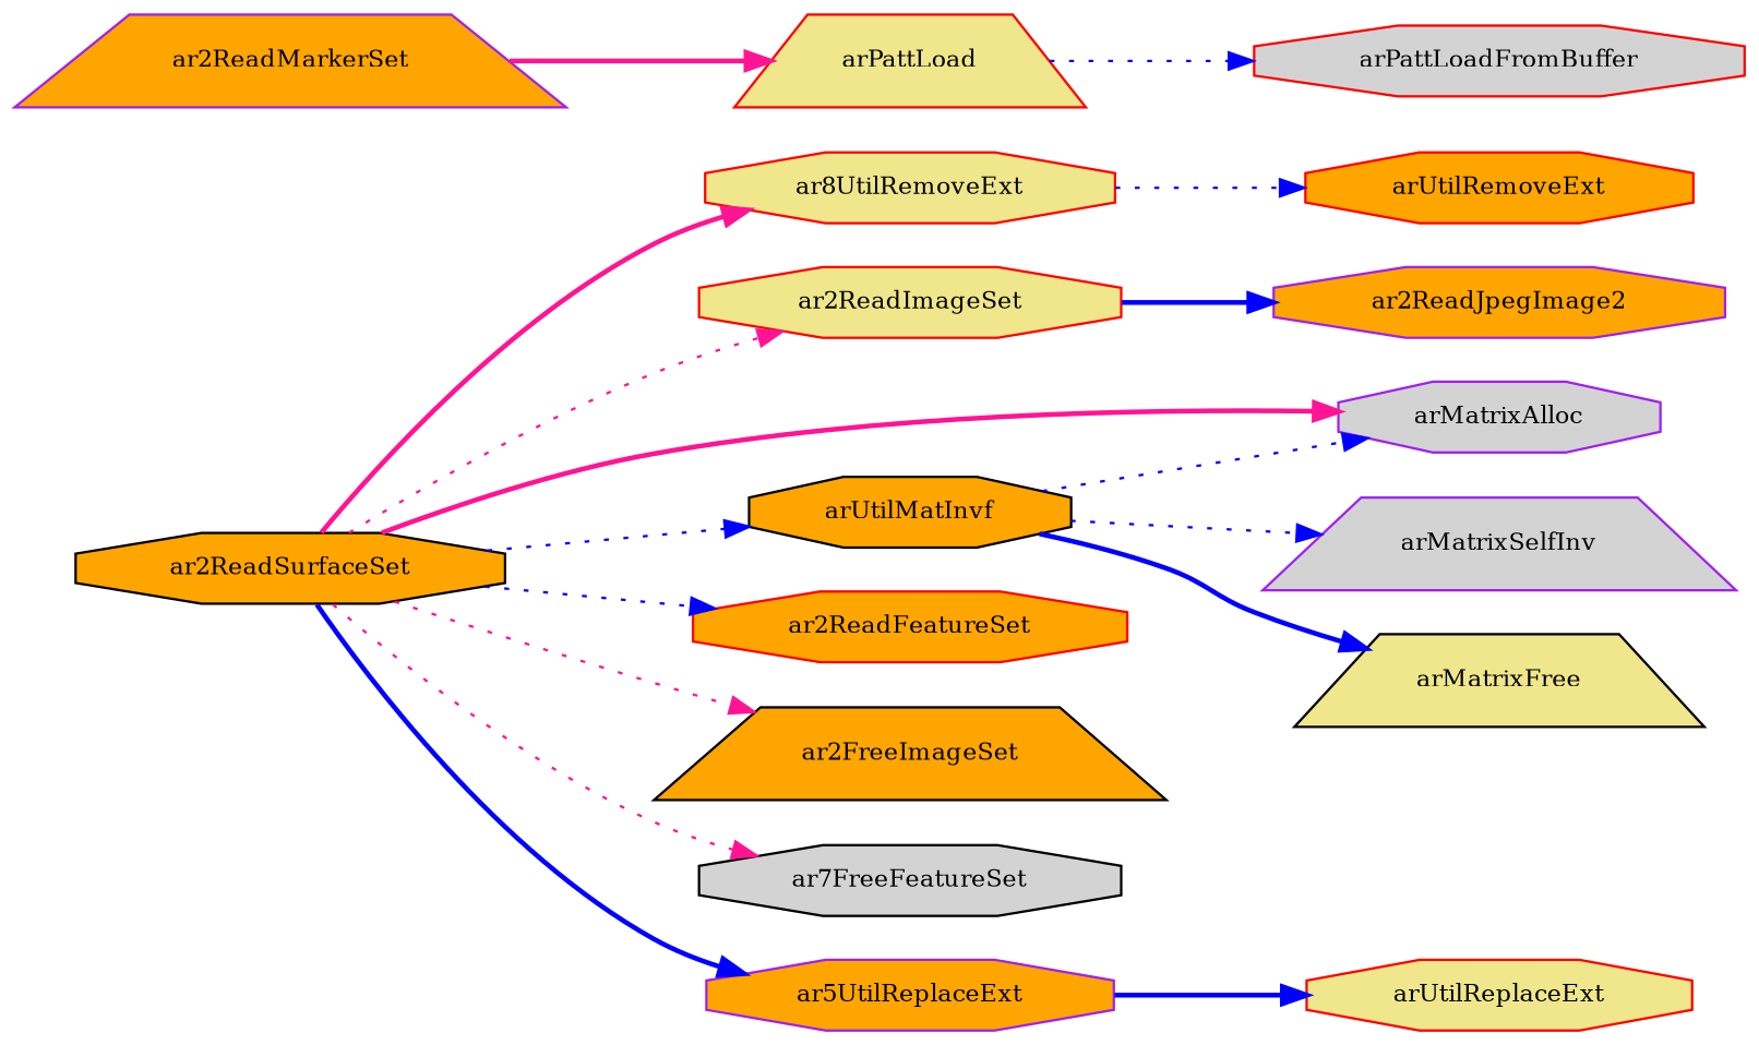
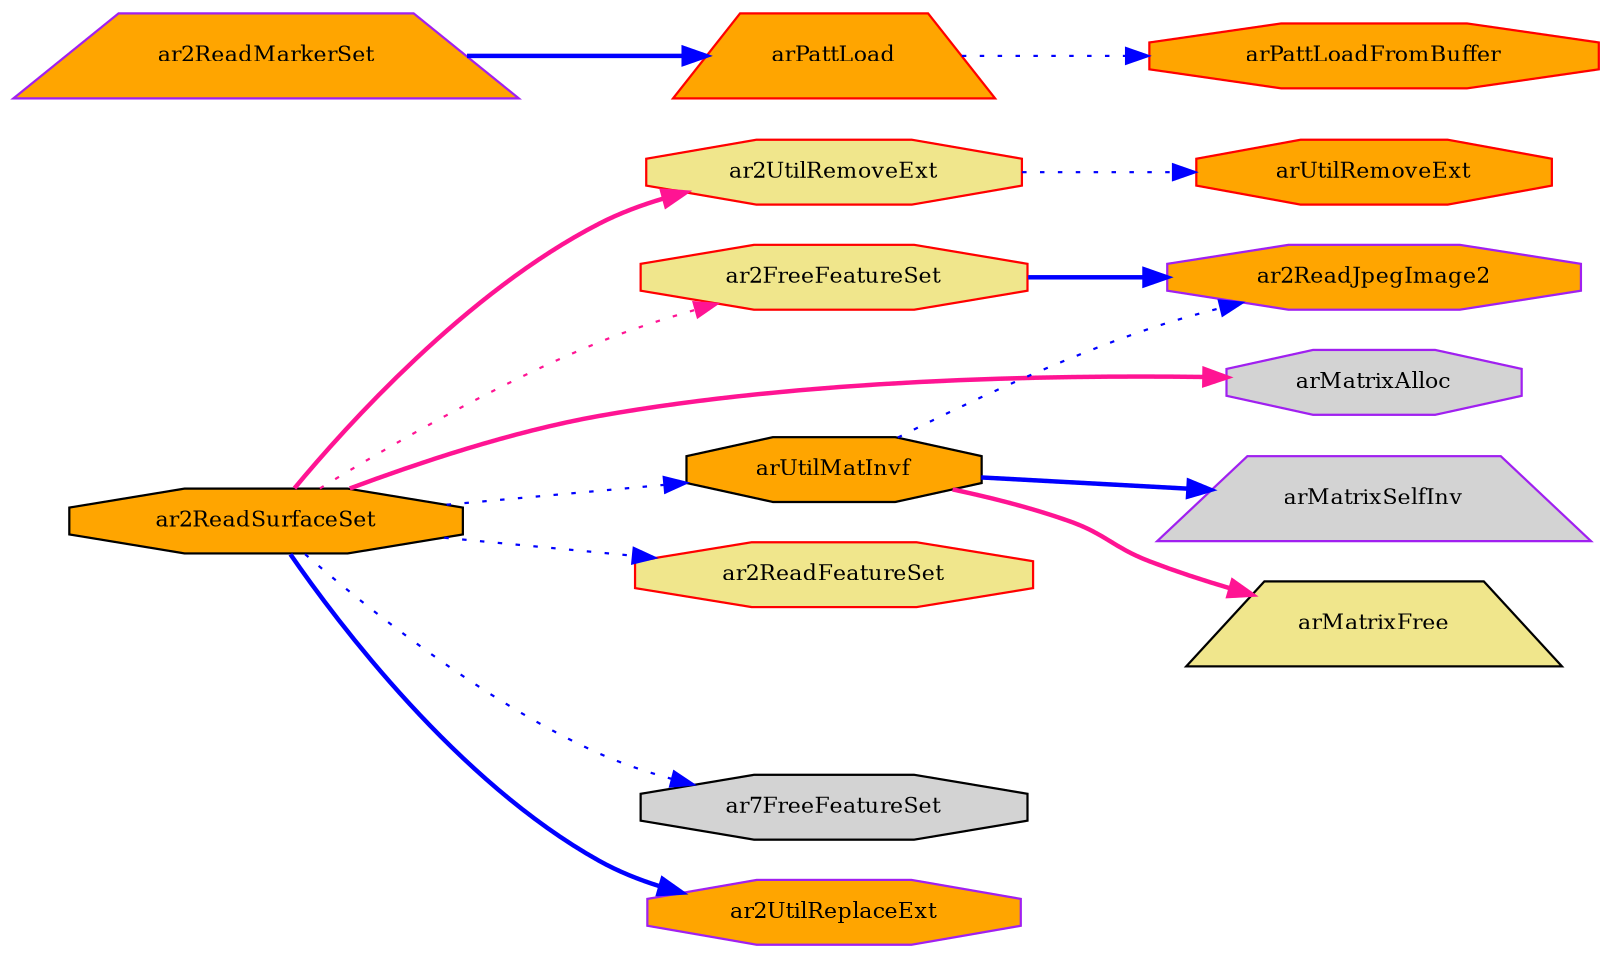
  digraph {
    fontname="DejaVu Serif"
    rankdir=LR
    node [color=red fillcolor=orange fontname="DejaVu Serif" fontsize=10 shape=octagon style=filled]
    edge [color=blue fontname="DejaVu Serif" fontsize=10 labelfontname=Helvetica labelfontsize=10 style=bold]
    n1 [color=black fontcolor=black height=0.2 label=ar2ReadSurfaceSet width=0.4]
-   n2 [fillcolor=khaki height=0.2 label=ar8UtilRemoveExt width=0.4]
-   n3 [fillcolor=khaki height=0.2 label=ar2ReadImageSet width=0.4]
-   n4 [height=0.2 label=ar2ReadFeatureSet width=0.4]
-   n5 [color=black height=0.2 label=ar2FreeImageSet shape=trapezium width=0.4]
+   n2 [fillcolor=khaki height=0.2 label=ar2UtilRemoveExt width=0.4]
+   n3 [fillcolor=khaki height=0.2 label=ar2FreeFeatureSet width=0.4]
+   n4 [fillcolor=khaki height=0.2 label=ar2ReadFeatureSet width=0.4]
    n6 [color=black fillcolor=lightgrey height=0.2 label=ar7FreeFeatureSet width=0.4]
    n7 [color=black height=0.2 label=arUtilMatInvf width=0.4]
-   n8 [color=purple height=0.2 label=ar5UtilReplaceExt width=0.4]
+   n8 [color=purple height=0.2 label=ar2UtilReplaceExt width=0.4]
    n9 [color=purple fillcolor=lightgrey height=0.2 label=arMatrixAlloc width=0.4]
    n10 [height=0.2 label=arUtilRemoveExt width=0.4]
    n11 [color=purple height=0.2 label=ar2ReadJpegImage2 width=0.4]
    n12 [color=purple height=0.2 label=ar2ReadMarkerSet shape=trapezium width=0.4]
-   n13 [fillcolor=khaki height=0.2 label=arPattLoad shape=trapezium width=0.4]
+   n13 [height=0.2 label=arPattLoad shape=trapezium width=0.4]
    n14 [color=purple fillcolor=lightgrey height=0.2 label=arMatrixSelfInv shape=trapezium width=0.4]
    n15 [color=black fillcolor=khaki height=0.2 label=arMatrixFree shape=trapezium width=0.4]
-   n16 [fillcolor=khaki height=0.2 label=arUtilReplaceExt width=0.4]
-   n17 [fillcolor=lightgrey height=0.2 label=arPattLoadFromBuffer width=0.4]
+   n17 [height=0.2 label=arPattLoadFromBuffer width=0.4]
    n1 -> n2 [color=deeppink]
    n1 -> n3 [color=deeppink style=dotted]
    n1 -> n4 [style=dotted]
-   n1 -> n5 [color=deeppink style=dotted]
-   n1 -> n6 [color=deeppink style=dotted]
+   n1 -> n6 [style=dotted]
    n1 -> n7 [style=dotted]
    n1 -> n8
    n1 -> n9 [color=deeppink]
    n2 -> n10 [style=dotted]
    n3 -> n11
-   n7 -> n9 [style=dotted]
-   n7 -> n14 [style=dotted]
-   n7 -> n15
-   n8 -> n16
-   n12 -> n13 [color=deeppink]
+   n7 -> n11 [style=dotted]
+   n7 -> n14
+   n7 -> n15 [color=deeppink]
+   n12 -> n13
    n13 -> n17 [style=dotted]
  }
